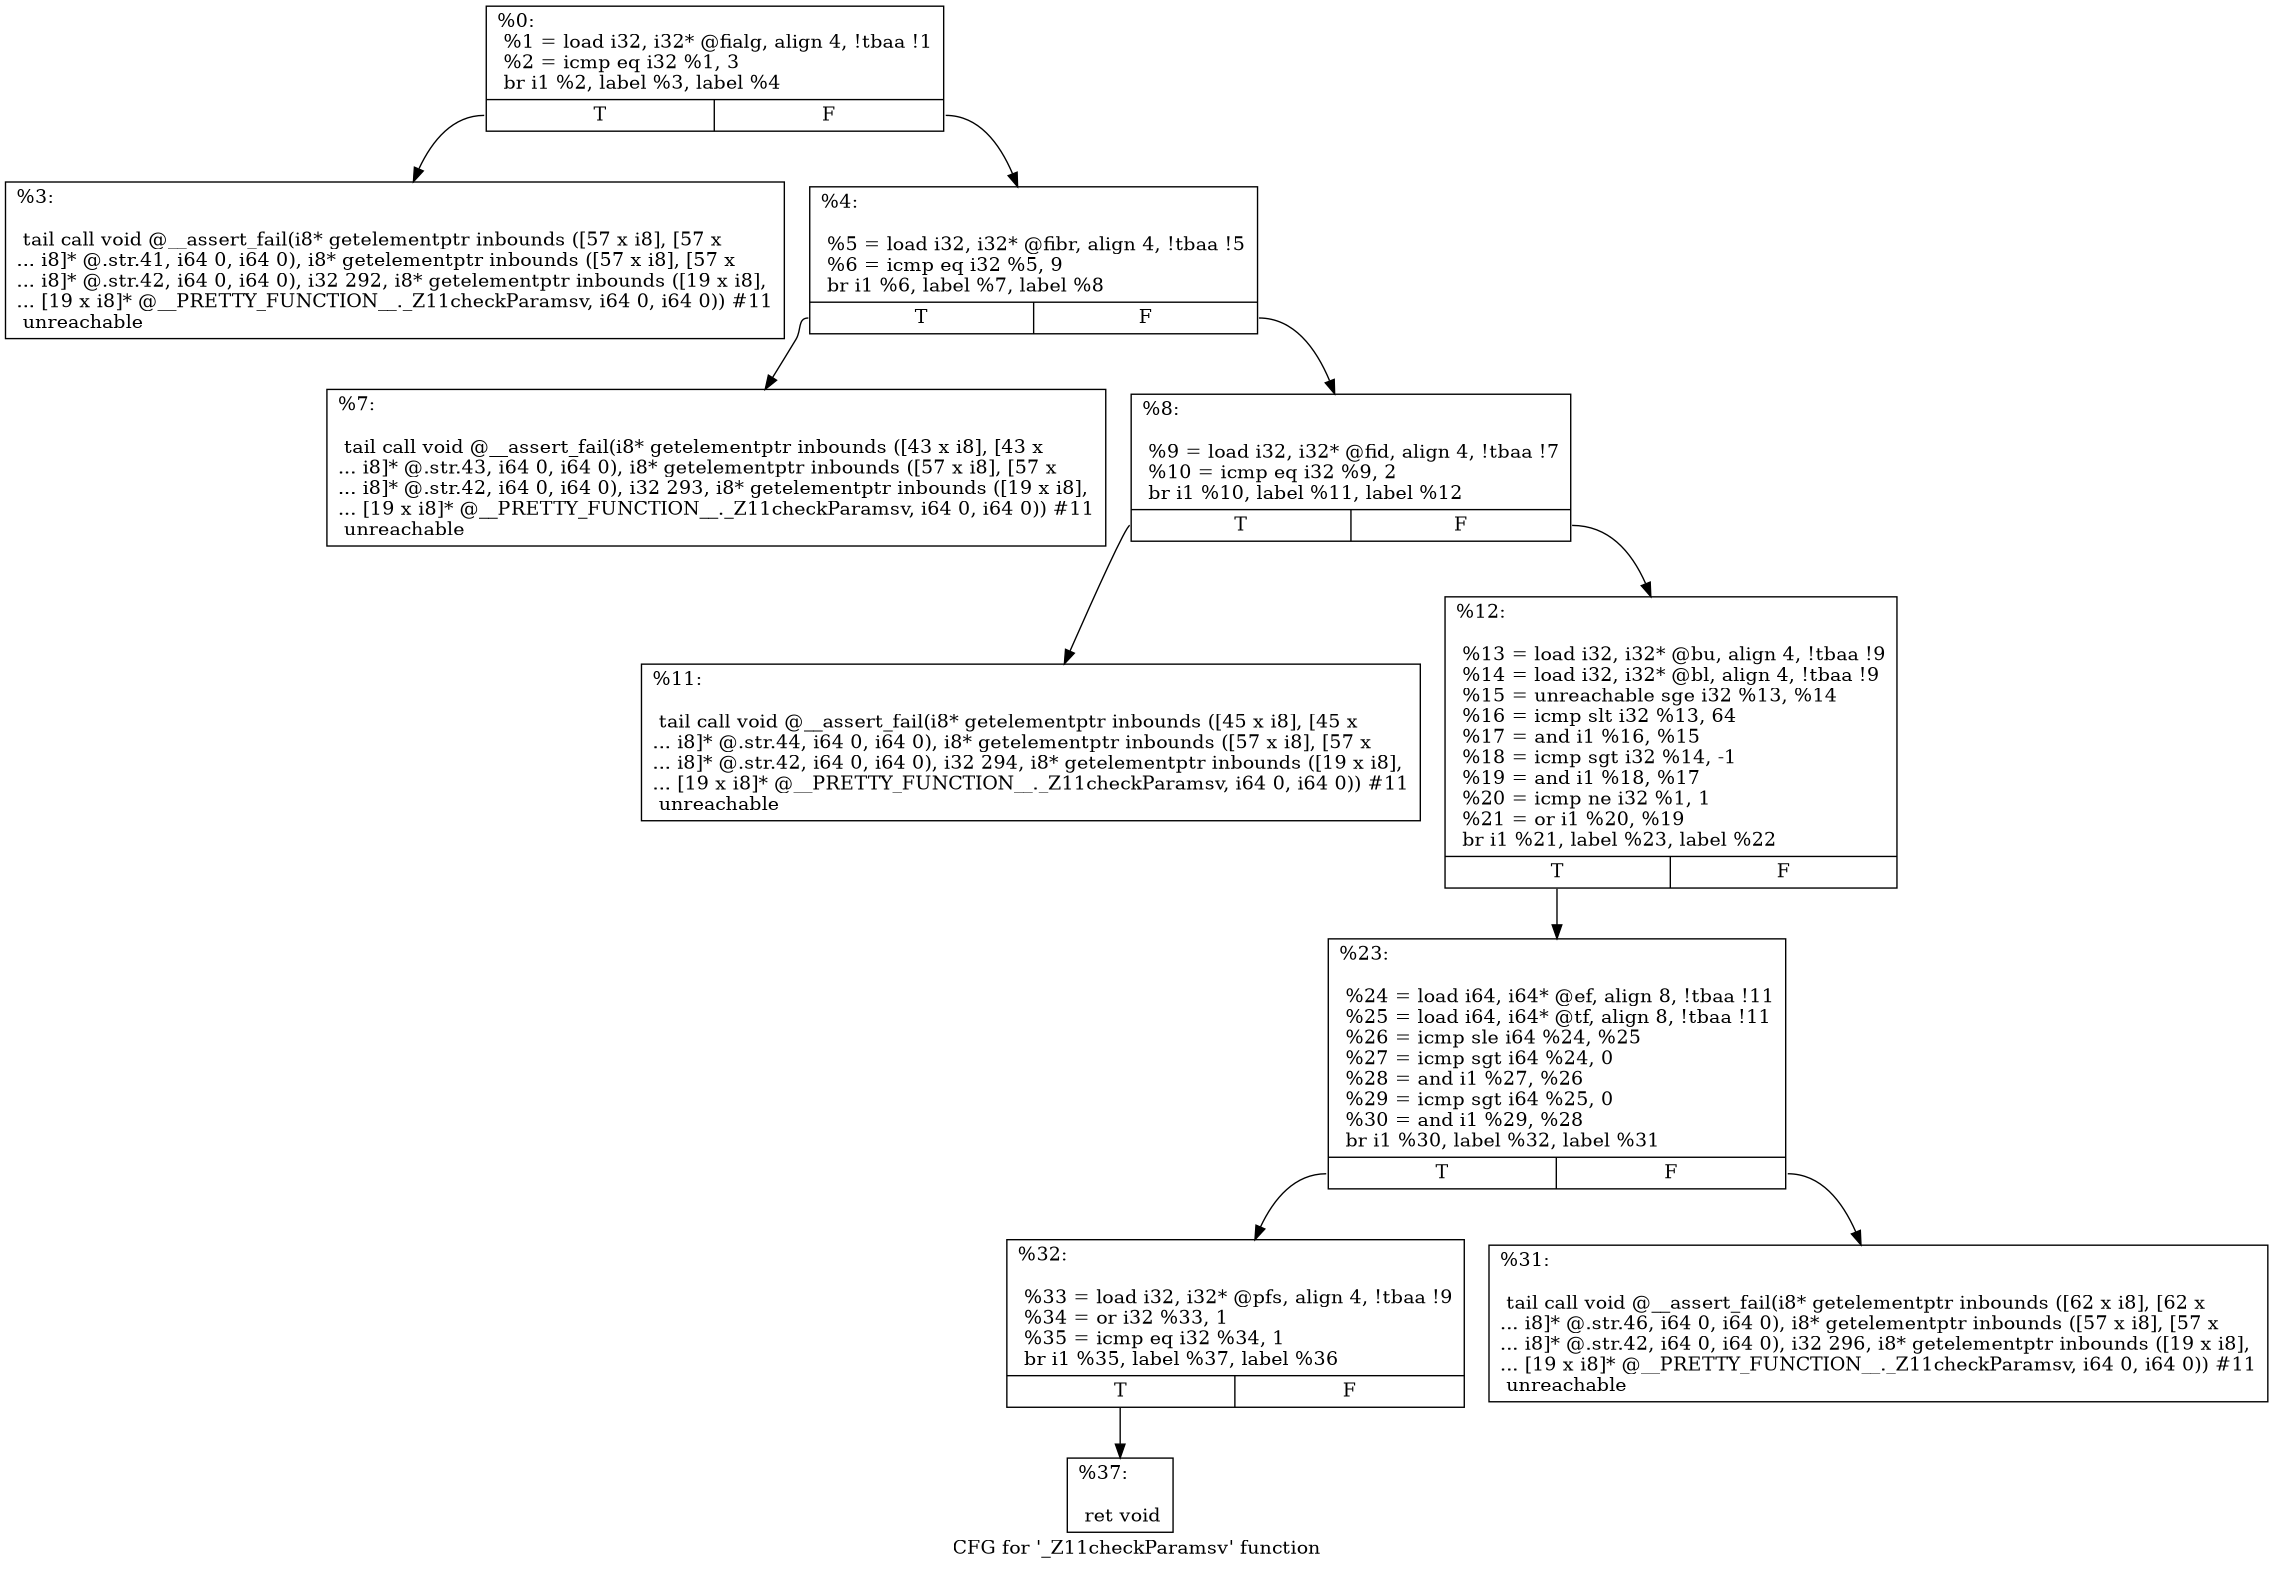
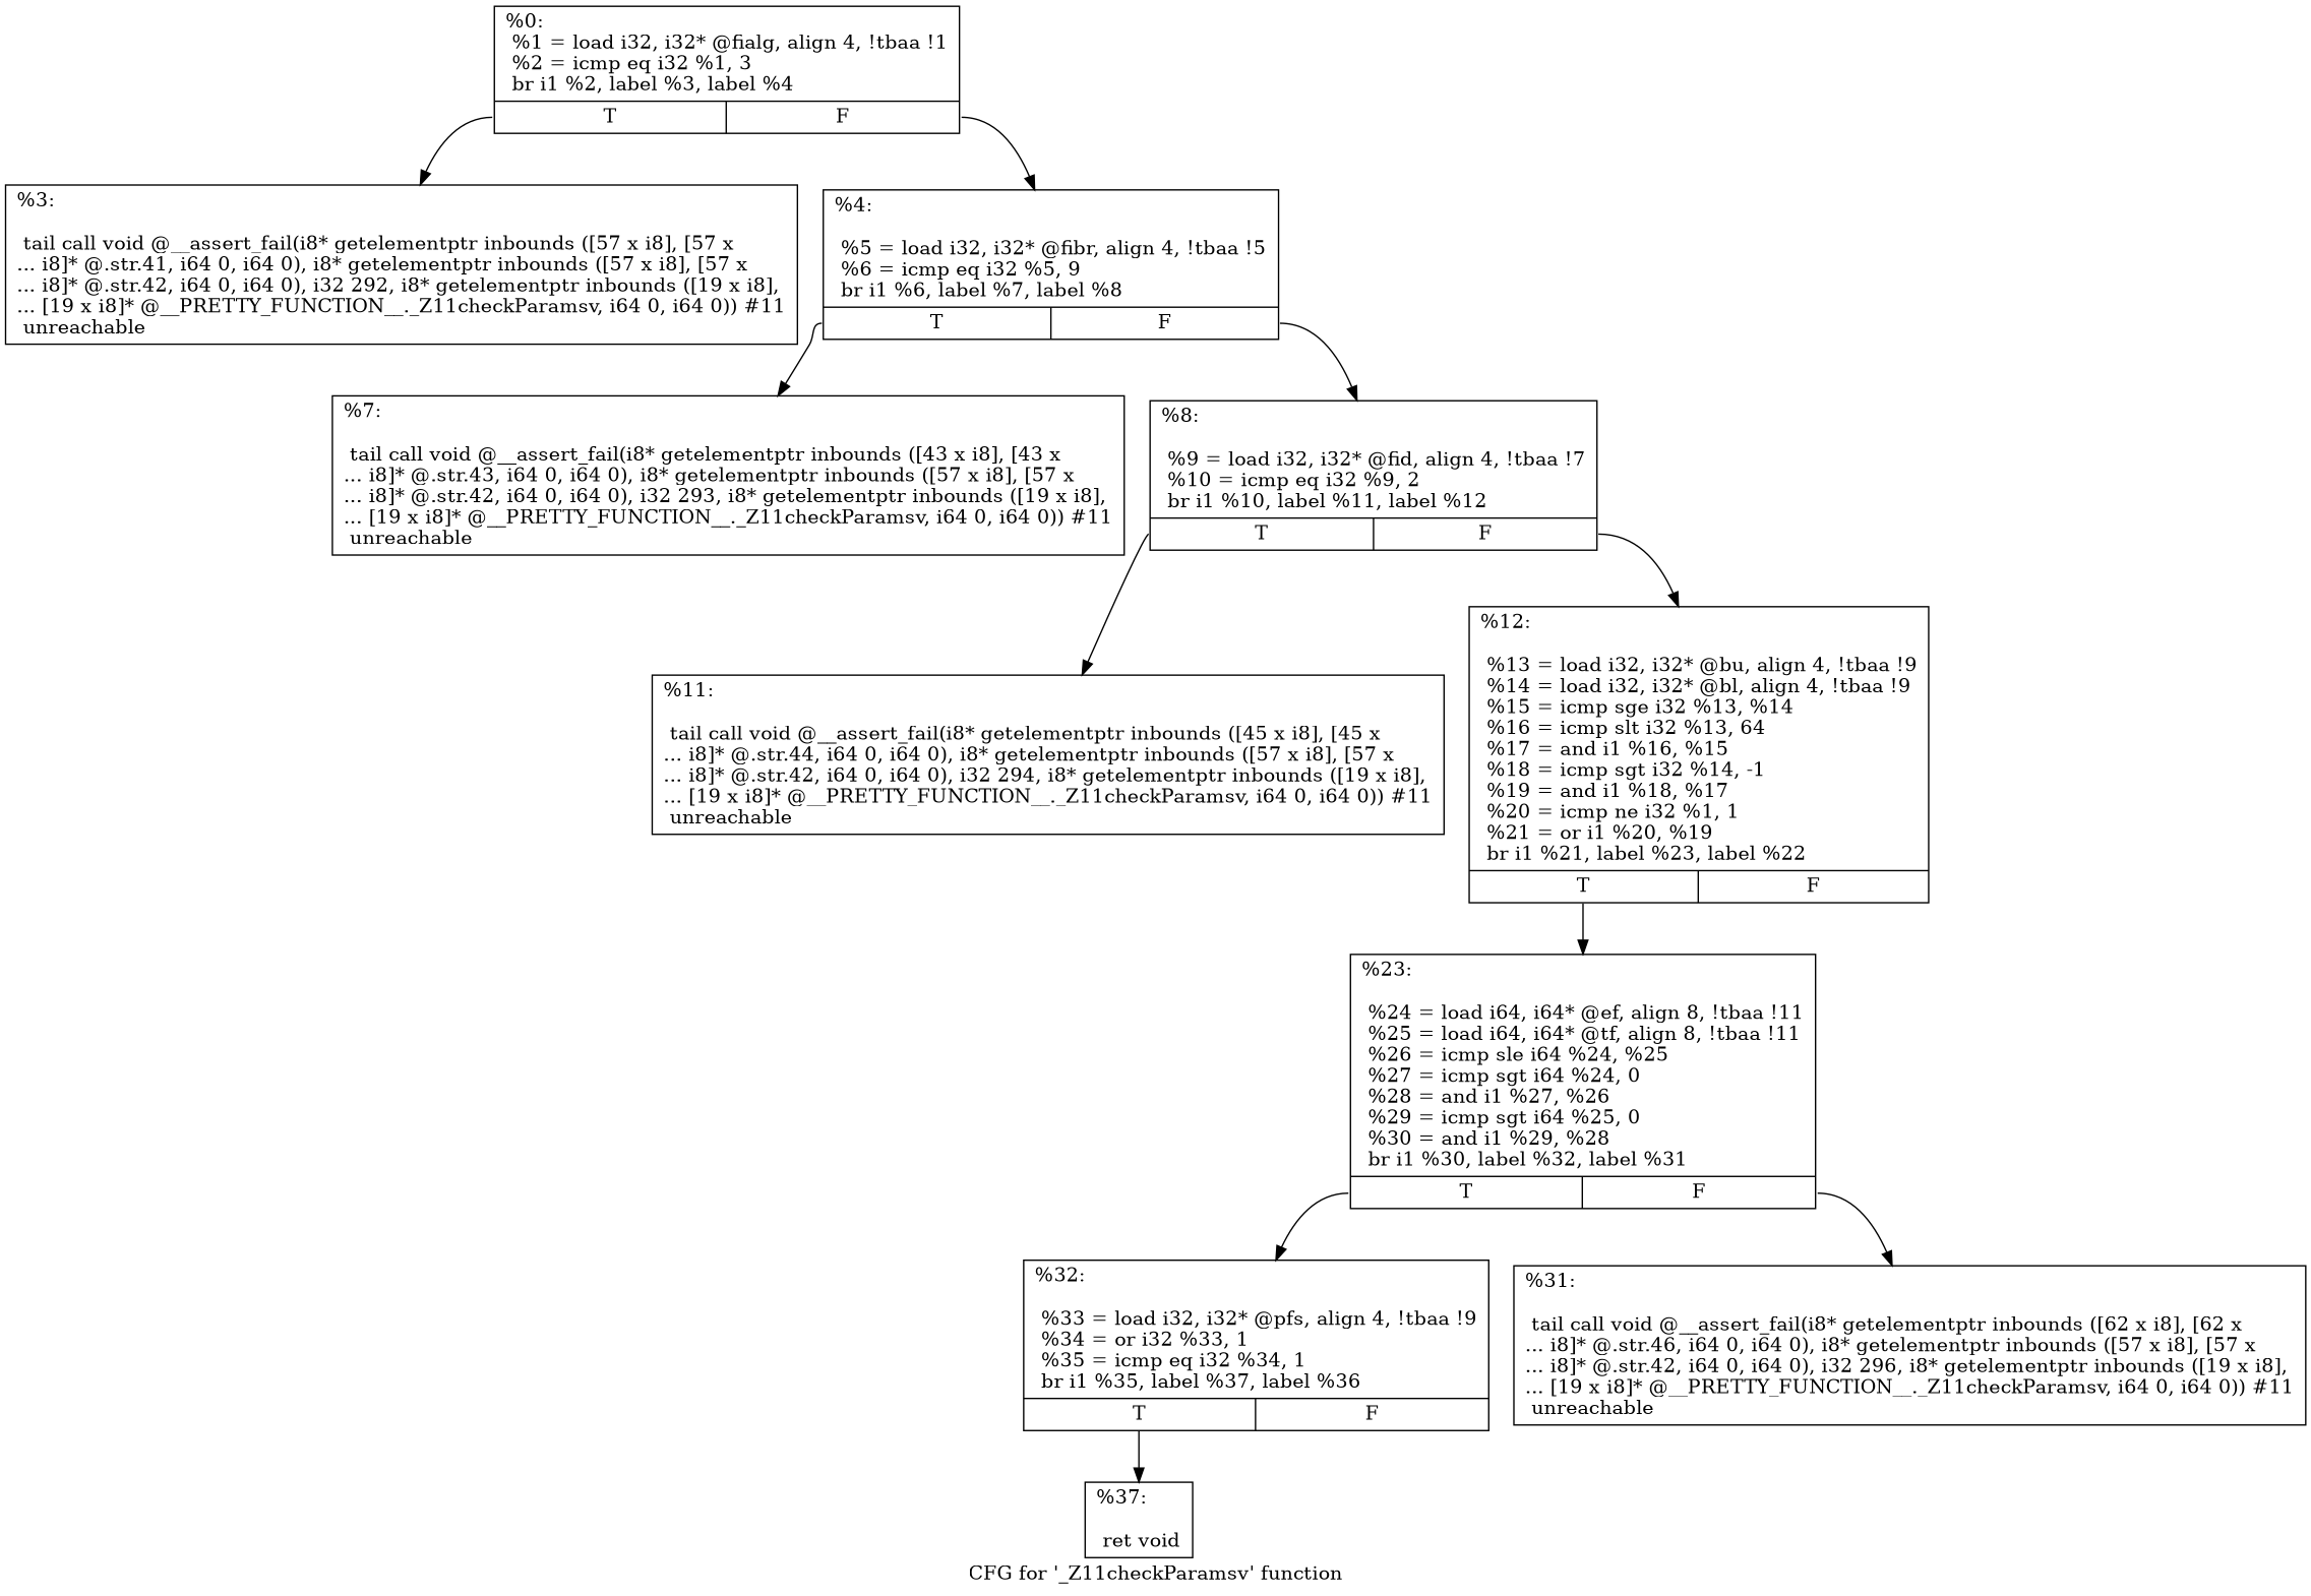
  digraph {
    label="CFG for '_Z11checkParamsv' function"
    node [shape=record]
    edge [tailport=s0]
    n1 [label="{%0:\l  %1 = load i32, i32* @fialg, align 4, !tbaa !1\l  %2 = icmp eq i32 %1, 3\l  br i1 %2, label %3, label %4\l|{<s0>T|<s1>F}}"]
    n2 [label="{%3:\l\l  tail call void @__assert_fail(i8* getelementptr inbounds ([57 x i8], [57 x\l... i8]* @.str.41, i64 0, i64 0), i8* getelementptr inbounds ([57 x i8], [57 x\l... i8]* @.str.42, i64 0, i64 0), i32 292, i8* getelementptr inbounds ([19 x i8],\l... [19 x i8]* @__PRETTY_FUNCTION__._Z11checkParamsv, i64 0, i64 0)) #11\l  unreachable\l}"]
    n3 [label="{%4:\l\l  %5 = load i32, i32* @fibr, align 4, !tbaa !5\l  %6 = icmp eq i32 %5, 9\l  br i1 %6, label %7, label %8\l|{<s0>T|<s1>F}}"]
    n4 [label="{%7:\l\l  tail call void @__assert_fail(i8* getelementptr inbounds ([43 x i8], [43 x\l... i8]* @.str.43, i64 0, i64 0), i8* getelementptr inbounds ([57 x i8], [57 x\l... i8]* @.str.42, i64 0, i64 0), i32 293, i8* getelementptr inbounds ([19 x i8],\l... [19 x i8]* @__PRETTY_FUNCTION__._Z11checkParamsv, i64 0, i64 0)) #11\l  unreachable\l}"]
    n5 [label="{%8:\l\l  %9 = load i32, i32* @fid, align 4, !tbaa !7\l  %10 = icmp eq i32 %9, 2\l  br i1 %10, label %11, label %12\l|{<s0>T|<s1>F}}"]
    n6 [label="{%11:\l\l  tail call void @__assert_fail(i8* getelementptr inbounds ([45 x i8], [45 x\l... i8]* @.str.44, i64 0, i64 0), i8* getelementptr inbounds ([57 x i8], [57 x\l... i8]* @.str.42, i64 0, i64 0), i32 294, i8* getelementptr inbounds ([19 x i8],\l... [19 x i8]* @__PRETTY_FUNCTION__._Z11checkParamsv, i64 0, i64 0)) #11\l  unreachable\l}"]
-   n7 [label="{%12:\l\l  %13 = load i32, i32* @bu, align 4, !tbaa !9\l  %14 = load i32, i32* @bl, align 4, !tbaa !9\l  %15 = unreachable sge i32 %13, %14\l  %16 = icmp slt i32 %13, 64\l  %17 = and i1 %16, %15\l  %18 = icmp sgt i32 %14, -1\l  %19 = and i1 %18, %17\l  %20 = icmp ne i32 %1, 1\l  %21 = or i1 %20, %19\l  br i1 %21, label %23, label %22\l|{<s0>T|<s1>F}}"]
+   n7 [label="{%12:\l\l  %13 = load i32, i32* @bu, align 4, !tbaa !9\l  %14 = load i32, i32* @bl, align 4, !tbaa !9\l  %15 = icmp sge i32 %13, %14\l  %16 = icmp slt i32 %13, 64\l  %17 = and i1 %16, %15\l  %18 = icmp sgt i32 %14, -1\l  %19 = and i1 %18, %17\l  %20 = icmp ne i32 %1, 1\l  %21 = or i1 %20, %19\l  br i1 %21, label %23, label %22\l|{<s0>T|<s1>F}}"]
    n8 [label="{%23:\l\l  %24 = load i64, i64* @ef, align 8, !tbaa !11\l  %25 = load i64, i64* @tf, align 8, !tbaa !11\l  %26 = icmp sle i64 %24, %25\l  %27 = icmp sgt i64 %24, 0\l  %28 = and i1 %27, %26\l  %29 = icmp sgt i64 %25, 0\l  %30 = and i1 %29, %28\l  br i1 %30, label %32, label %31\l|{<s0>T|<s1>F}}"]
    n9 [label="{%32:\l\l  %33 = load i32, i32* @pfs, align 4, !tbaa !9\l  %34 = or i32 %33, 1\l  %35 = icmp eq i32 %34, 1\l  br i1 %35, label %37, label %36\l|{<s0>T|<s1>F}}"]
    n10 [label="{%31:\l\l  tail call void @__assert_fail(i8* getelementptr inbounds ([62 x i8], [62 x\l... i8]* @.str.46, i64 0, i64 0), i8* getelementptr inbounds ([57 x i8], [57 x\l... i8]* @.str.42, i64 0, i64 0), i32 296, i8* getelementptr inbounds ([19 x i8],\l... [19 x i8]* @__PRETTY_FUNCTION__._Z11checkParamsv, i64 0, i64 0)) #11\l  unreachable\l}"]
    n11 [label="{%37:\l\l  ret void\l}"]
    n1 -> n2
    n1 -> n3 [tailport=s1]
    n3 -> n4
    n3 -> n5 [tailport=s1]
    n5 -> n6
    n5 -> n7 [tailport=s1]
    n7 -> n8
    n8 -> n9
    n8 -> n10 [tailport=s1]
    n9 -> n11
  }
